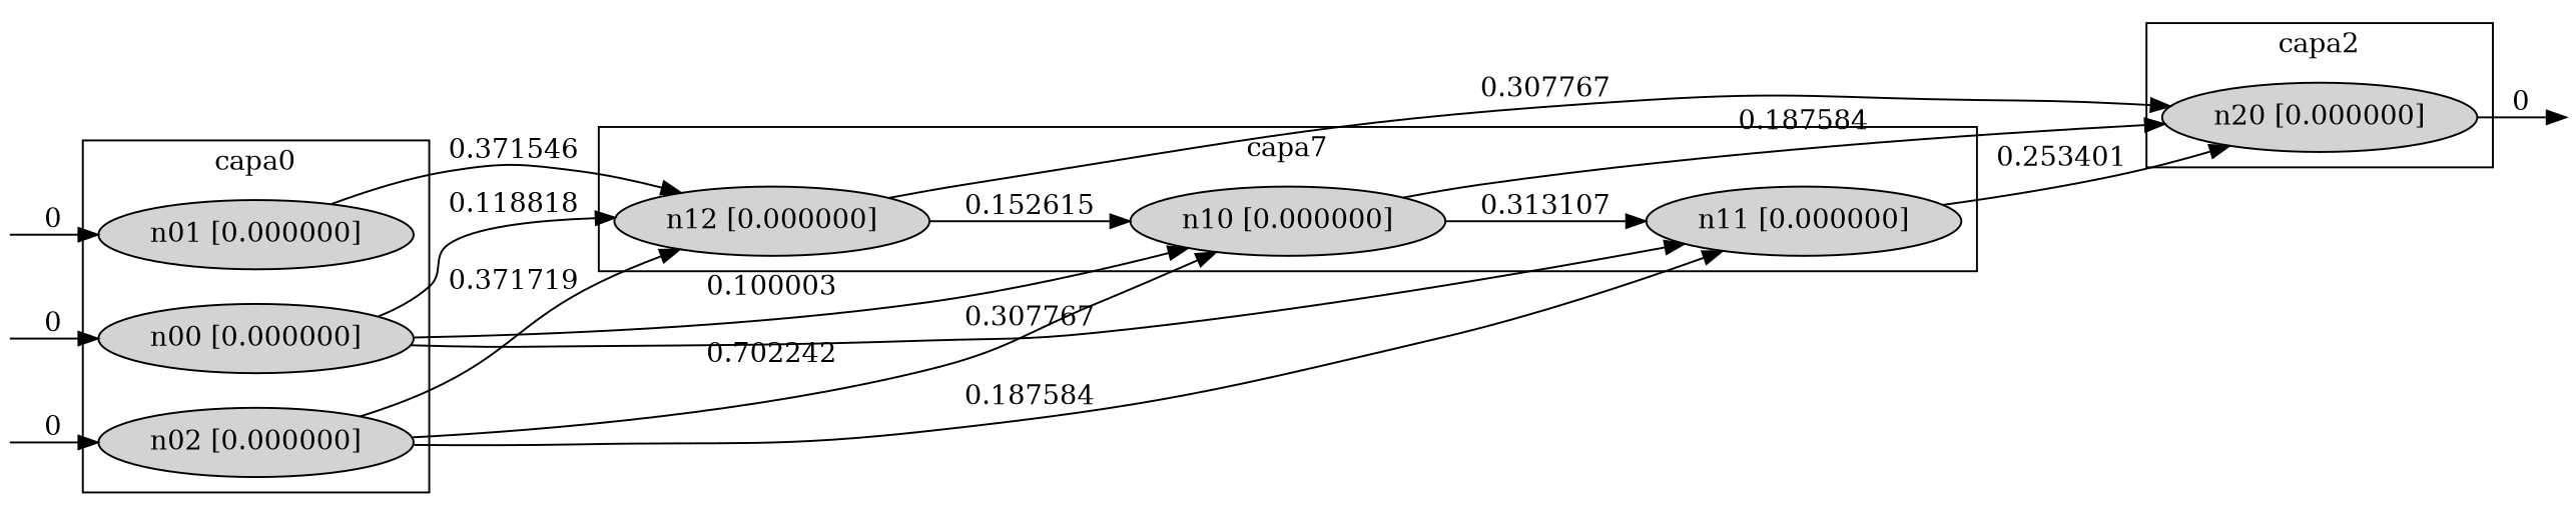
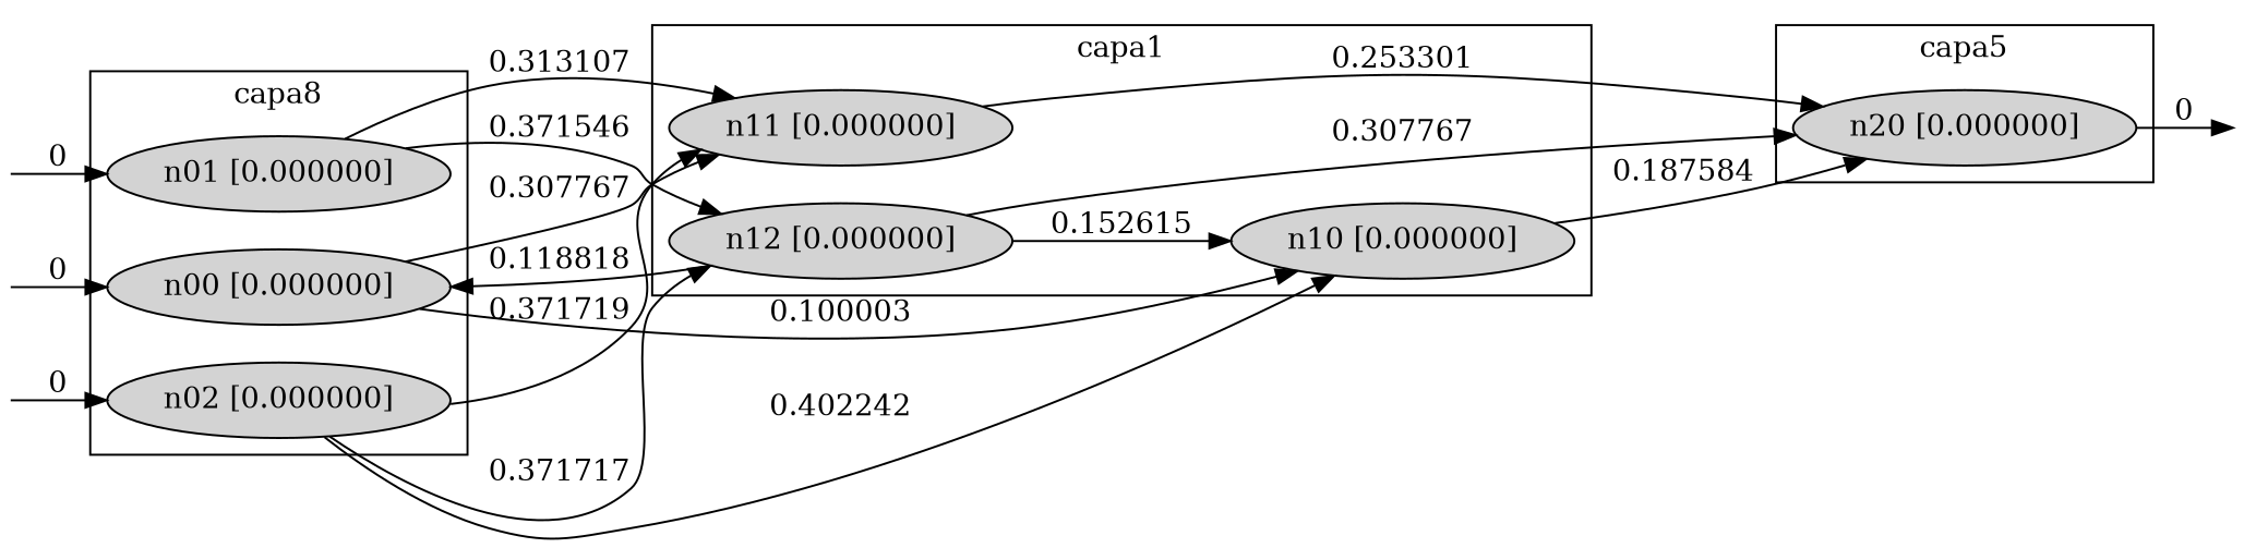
  digraph {
    rankdir=LR
    node [style=filled]
    "n10 [0.000000]"
    "n11 [0.000000]"
    "n12 [0.000000]"
    "n00 [0.000000]"
    "n01 [0.000000]"
    "n02 [0.000000]"
    "n20 [0.000000]"
    "void_n20 [0.000000]" [fixedsize=true style=invis width=0]
    "void_n00 [0.000000]" [fixedsize=true style=invis width=0]
    "void_n01 [0.000000]" [fixedsize=true style=invis width=0]
    "void_n02 [0.000000]" [fixedsize=true style=invis width=0]
    subgraph cluster_1 {
-     label=capa7
+     label=capa1
      "n10 [0.000000]"
      "n11 [0.000000]"
      "n12 [0.000000]"
    }
    subgraph cluster_2 {
-     label=capa0
+     label=capa8
      "n00 [0.000000]"
      "n01 [0.000000]"
      "n02 [0.000000]"
    }
    subgraph cluster_3 {
-     label=capa2
+     label=capa5
      "n20 [0.000000]"
    }
    "n10 [0.000000]" -> "n20 [0.000000]" [label=0.187584]
-   "n11 [0.000000]" -> "n20 [0.000000]" [label=0.253401]
+   "n11 [0.000000]" -> "n20 [0.000000]" [label=0.253301]
    "n12 [0.000000]" -> "n10 [0.000000]" [label=0.152615]
    "n12 [0.000000]" -> "n20 [0.000000]" [label=0.307767]
    "n00 [0.000000]" -> "n10 [0.000000]" [label=0.100003]
    "n00 [0.000000]" -> "n11 [0.000000]" [label=0.307767]
-   "n00 [0.000000]" -> "n12 [0.000000]" [label=0.118818]
-   "n10 [0.000000]" -> "n11 [0.000000]" [label=0.313107]
+   "n12 [0.000000]" -> "n00 [0.000000]" [label=0.118818]
+   "n01 [0.000000]" -> "n11 [0.000000]" [label=0.313107]
    "n01 [0.000000]" -> "n12 [0.000000]" [label=0.371546]
-   "n02 [0.000000]" -> "n10 [0.000000]" [label=0.702242]
-   "n02 [0.000000]" -> "n11 [0.000000]" [label=0.187584]
-   "n02 [0.000000]" -> "n12 [0.000000]" [label=0.371719]
+   "n02 [0.000000]" -> "n10 [0.000000]" [label=0.402242]
+   "n02 [0.000000]" -> "n11 [0.000000]" [label=0.371719]
+   "n02 [0.000000]" -> "n12 [0.000000]" [label=0.371717]
    "n20 [0.000000]" -> "void_n20 [0.000000]" [label=0]
    "void_n00 [0.000000]" -> "n00 [0.000000]" [label=0]
    "void_n01 [0.000000]" -> "n01 [0.000000]" [label=0]
    "void_n02 [0.000000]" -> "n02 [0.000000]" [label=0]
  }
